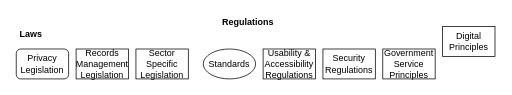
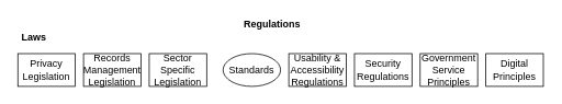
  <mxCell id="0" />
  <mxCell id="1" parent="0" />
- <mxCell id="2" value="Privacy Legislation" style="whiteSpace=wrap;html=1;rounded=1;" parent="1" vertex="1"><mxGeometry x="20" y="65" width="70" height="40" as="geometry" /></mxCell>
+ <mxCell id="2" value="Privacy Legislation" style="rounded=0;whiteSpace=wrap;html=1;" parent="1" vertex="1"><mxGeometry x="20" y="65" width="70" height="40" as="geometry" /></mxCell>
  <mxCell id="3" value="Records Management Legislation" style="rounded=0;whiteSpace=wrap;html=1;" parent="1" vertex="1"><mxGeometry x="100" y="65" width="70" height="40" as="geometry" /></mxCell>
  <mxCell id="4" value="Sector Specific Legislation" style="rounded=0;whiteSpace=wrap;html=1;" parent="1" vertex="1"><mxGeometry x="180" y="65" width="70" height="40" as="geometry" /></mxCell>
  <mxCell id="5" value="Laws" style="text;html=1;strokeColor=none;fillColor=none;align=center;verticalAlign=middle;whiteSpace=wrap;rounded=0;fontStyle=1" parent="1" vertex="1"><mxGeometry x="20" y="35" width="40" height="20" as="geometry" /></mxCell>
  <mxCell id="6" value="Regulations" style="text;html=1;strokeColor=none;fillColor=none;align=center;verticalAlign=middle;whiteSpace=wrap;rounded=0;fontStyle=1" parent="1" vertex="1"><mxGeometry x="300" y="20" width="60" height="20" as="geometry" /></mxCell>
  <mxCell id="7" value="Usability &amp;amp; Accessibility Regulations" style="rounded=0;whiteSpace=wrap;html=1;" parent="1" vertex="1"><mxGeometry x="350" y="65" width="70" height="40" as="geometry" /></mxCell>
  <mxCell id="8" value="Security Regulations" style="rounded=0;whiteSpace=wrap;html=1;" parent="1" vertex="1"><mxGeometry x="430" y="65" width="70" height="40" as="geometry" /></mxCell>
  <mxCell id="9" value="Government Service Principles" style="rounded=0;whiteSpace=wrap;html=1;" parent="1" vertex="1"><mxGeometry x="510" y="65" width="70" height="40" as="geometry" /></mxCell>
  <mxCell id="10" value="Standards" style="ellipse;whiteSpace=wrap;html=1;" parent="1" vertex="1"><mxGeometry x="270" y="65" width="70" height="40" as="geometry" /></mxCell>
- <mxCell id="11" value="Digital Principles" style="rounded=0;whiteSpace=wrap;html=1;" parent="1" vertex="1"><mxGeometry x="590" y="35" width="70" height="40" as="geometry" /></mxCell>
+ <mxCell id="11" value="Digital Principles" style="rounded=0;whiteSpace=wrap;html=1;" parent="1" vertex="1"><mxGeometry x="590" y="65" width="70" height="40" as="geometry" /></mxCell>
